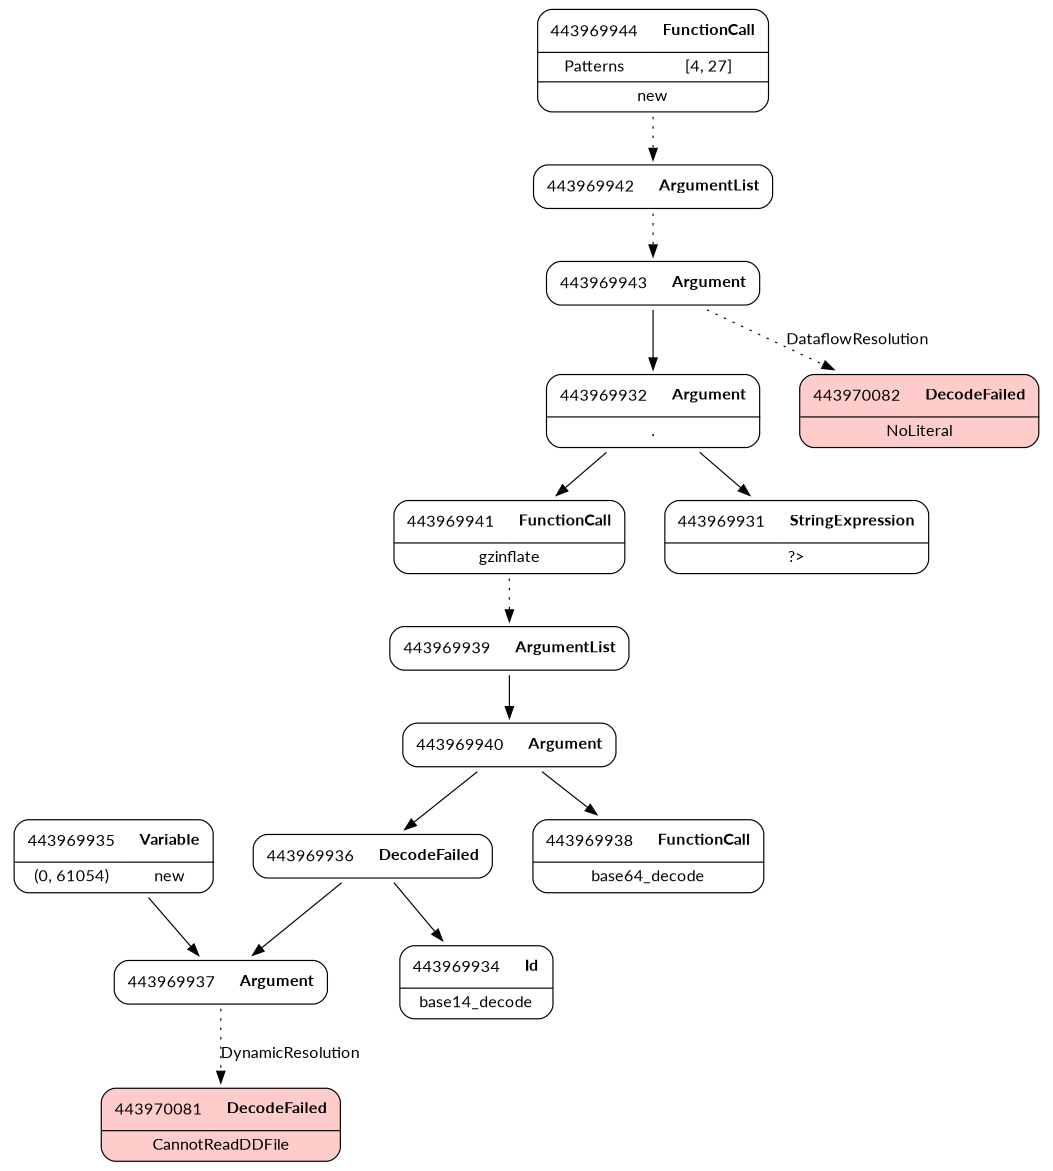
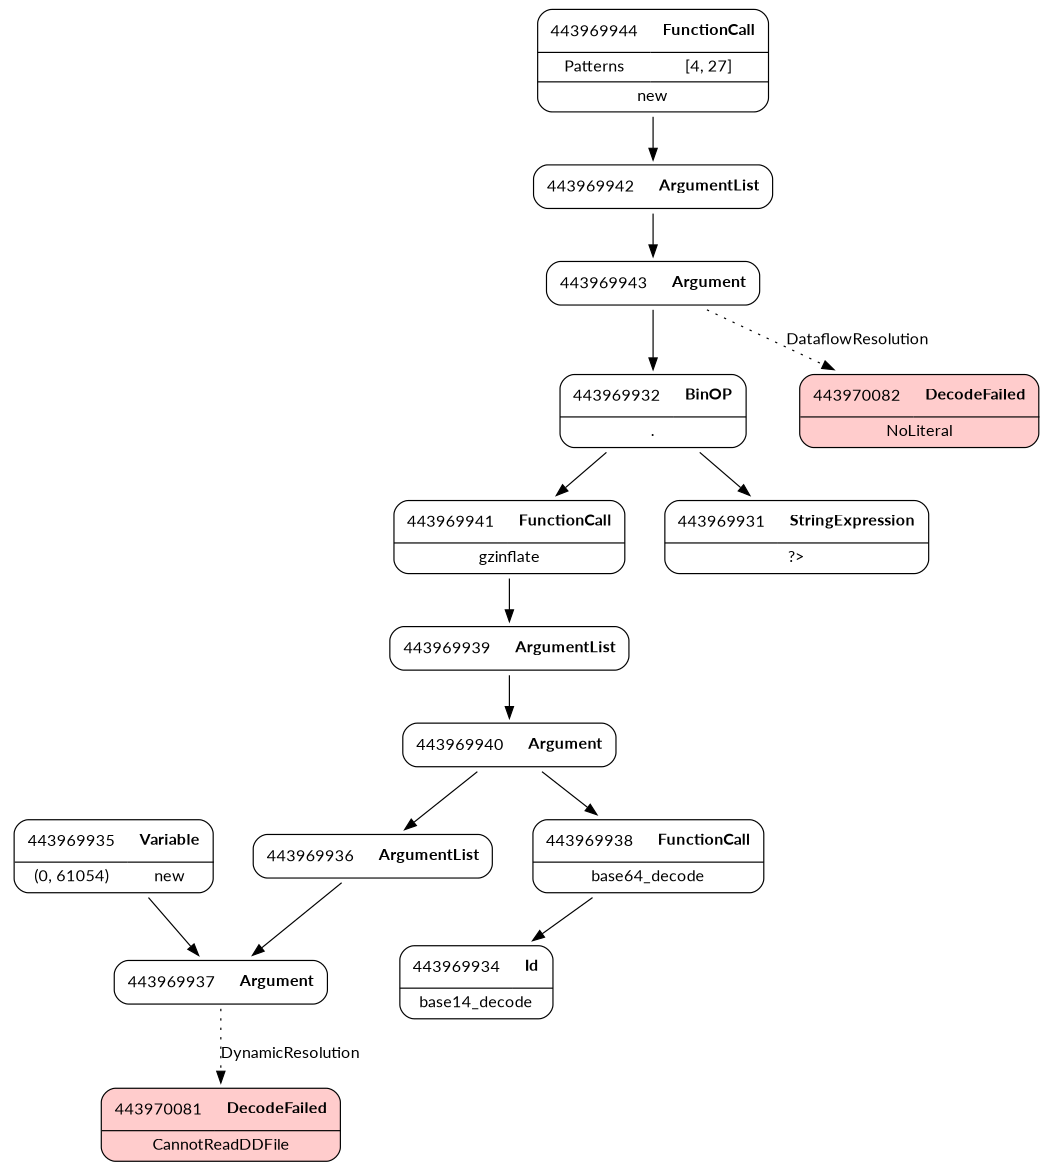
  digraph {
    fontname=Lato
    node [fontname=Lato shape=none]
    edge [fontname=Lato weight=2]
    n1 [label=<<TABLE border='1' cellspacing='0' cellpadding='10' style='rounded' ><TR><TD border='0'>443969942</TD><TD border='0'><B>ArgumentList</B></TD></TR></TABLE>>]
    n2 [label=<<TABLE border='1' cellspacing='0' cellpadding='10' style='rounded' ><TR><TD border='0'>443969943</TD><TD border='0'><B>Argument</B></TD></TR></TABLE>>]
-   n3 [label=<<TABLE border='1' cellspacing='0' cellpadding='10' style='rounded' ><TR><TD border='0'>443969932</TD><TD border='0'><B>Argument</B></TD></TR><HR/><TR><TD border='0' cellpadding='5' colspan='2'>.</TD></TR></TABLE>>]
+   n3 [label=<<TABLE border='1' cellspacing='0' cellpadding='10' style='rounded' ><TR><TD border='0'>443969932</TD><TD border='0'><B>BinOP</B></TD></TR><HR/><TR><TD border='0' cellpadding='5' colspan='2'>.</TD></TR></TABLE>>]
    n4 [label=<<TABLE border='1' cellspacing='0' cellpadding='10' style='rounded' bgcolor='#FFCCCC' ><TR><TD border='0'>443970082</TD><TD border='0'><B>DecodeFailed</B></TD></TR><HR/><TR><TD border='0' cellpadding='5' colspan='2'>NoLiteral</TD></TR></TABLE>>]
    n5 [label=<<TABLE border='1' cellspacing='0' cellpadding='10' style='rounded' ><TR><TD border='0'>443969941</TD><TD border='0'><B>FunctionCall</B></TD></TR><HR/><TR><TD border='0' cellpadding='5' colspan='2'>gzinflate</TD></TR></TABLE>>]
    n6 [label=<<TABLE border='1' cellspacing='0' cellpadding='10' style='rounded' ><TR><TD border='0'>443969931</TD><TD border='0'><B>StringExpression</B></TD></TR><HR/><TR><TD border='0' cellpadding='5' colspan='2'>?&gt;</TD></TR></TABLE>>]
    n7 [label=<<TABLE border='1' cellspacing='0' cellpadding='10' style='rounded' ><TR><TD border='0'>443969939</TD><TD border='0'><B>ArgumentList</B></TD></TR></TABLE>>]
    n8 [label=<<TABLE border='1' cellspacing='0' cellpadding='10' style='rounded' ><TR><TD border='0'>443969940</TD><TD border='0'><B>Argument</B></TD></TR></TABLE>>]
    n9 [label=<<TABLE border='1' cellspacing='0' cellpadding='10' style='rounded' ><TR><TD border='0'>443969938</TD><TD border='0'><B>FunctionCall</B></TD></TR><HR/><TR><TD border='0' cellpadding='5' colspan='2'>base64_decode</TD></TR></TABLE>>]
-   n10 [label=<<TABLE border='1' cellspacing='0' cellpadding='10' style='rounded' ><TR><TD border='0'>443969936</TD><TD border='0'><B>DecodeFailed</B></TD></TR></TABLE>>]
+   n10 [label=<<TABLE border='1' cellspacing='0' cellpadding='10' style='rounded' ><TR><TD border='0'>443969936</TD><TD border='0'><B>ArgumentList</B></TD></TR></TABLE>>]
    n11 [label=<<TABLE border='1' cellspacing='0' cellpadding='10' style='rounded' ><TR><TD border='0'>443969934</TD><TD border='0'><B>Id</B></TD></TR><HR/><TR><TD border='0' cellpadding='5' colspan='2'>base14_decode</TD></TR></TABLE>>]
    n12 [label=<<TABLE border='1' cellspacing='0' cellpadding='10' style='rounded' ><TR><TD border='0'>443969937</TD><TD border='0'><B>Argument</B></TD></TR></TABLE>>]
    n13 [label=<<TABLE border='1' cellspacing='0' cellpadding='10' style='rounded' bgcolor='#FFCCCC' ><TR><TD border='0'>443970081</TD><TD border='0'><B>DecodeFailed</B></TD></TR><HR/><TR><TD border='0' cellpadding='5' colspan='2'>CannotReadDDFile</TD></TR></TABLE>>]
    n14 [label=<<TABLE border='1' cellspacing='0' cellpadding='10' style='rounded' ><TR><TD border='0'>443969935</TD><TD border='0'><B>Variable</B></TD></TR><HR/><TR><TD border='0' cellpadding='5'>(0, 61054)</TD><TD border='0' cellpadding='5'>new</TD></TR></TABLE>>]
    n15 [label=<<TABLE border='1' cellspacing='0' cellpadding='10' style='rounded' ><TR><TD border='0'>443969944</TD><TD border='0'><B>FunctionCall</B></TD></TR><HR/><TR><TD border='0' cellpadding='5'>Patterns</TD><TD border='0' cellpadding='5'>[4, 27]</TD></TR><HR/><TR><TD border='0' cellpadding='5' colspan='2'>new</TD></TR></TABLE>>]
-   n1 -> n2 [style=dotted]
+   n1 -> n2
    n2 -> n3
    n2 -> n4 [label=DataflowResolution style=dotted weight=""]
    n3 -> n5
    n3 -> n6
-   n5 -> n7 [style=dotted]
+   n5 -> n7
    n7 -> n8
    n8 -> n9
    n8 -> n10
-   n10 -> n11
+   n9 -> n11
    n10 -> n12
    n12 -> n13 [label=DynamicResolution style=dotted weight=""]
    n14 -> n12
-   n15 -> n1 [style=dotted]
+   n15 -> n1
  }
